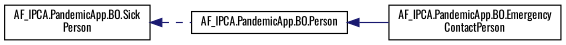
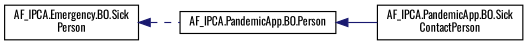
  digraph {
    fontname=Oswald
    rankdir=LR
    node [color=black fillcolor=white fontname=Oswald fontsize=10 shape=record style=filled]
    edge [color=midnightblue dir=back fontname=Oswald fontsize=10 labelfontname=Helvetica labelfontsize=10]
    n1 [height=0.2 label="AF_IPCA.PandemicApp.BO.Person" width=0.4]
-   n2 [height=0.2 label="AF_IPCA.PandemicApp.BO.Emergency\lContactPerson" width=0.4]
-   n3 [height=0.2 label="AF_IPCA.PandemicApp.BO.Sick\lPerson" width=0.4]
+   n2 [height=0.2 label="AF_IPCA.PandemicApp.BO.Sick\lContactPerson" width=0.4]
+   n3 [height=0.2 label="AF_IPCA.Emergency.BO.Sick\lPerson" width=0.4]
    n1 -> n2 [style=solid]
    n3 -> n1 [style=dashed]
  }
